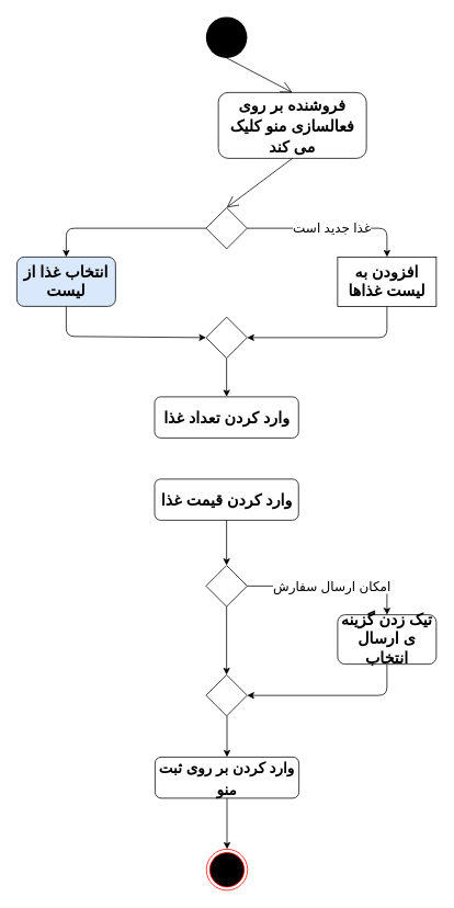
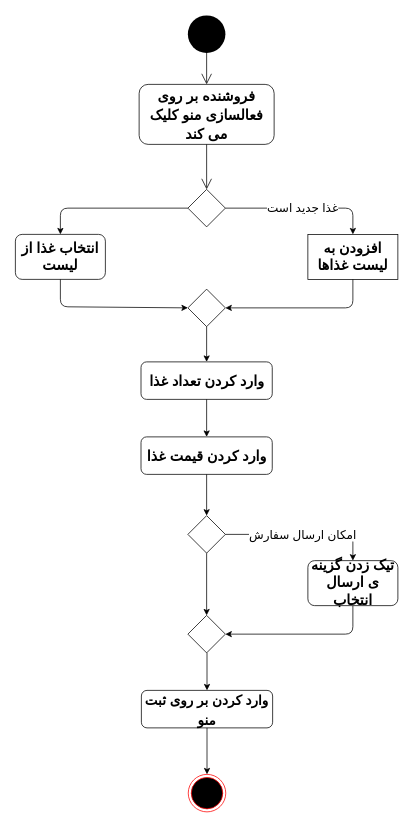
  <mxCell id="0" />
  <mxCell id="1" parent="0" />
  <mxCell id="2" value="" style="ellipse;fillColor=#000000;strokeColor=none;" vertex="1" parent="1"><mxGeometry x="250" y="20" width="50" height="50" as="geometry" /></mxCell>
- <mxCell id="3" value="&lt;font style=&quot;font-size: 19px&quot;&gt;فروشنده بر روی فعالسازی منو کلیک می کند&lt;/font&gt;" style="shape=rect;html=1;rounded=1;whiteSpace=wrap;align=center;fontSize=21;fontStyle=1" vertex="1" parent="1"><mxGeometry x="265" y="112" width="180" height="80" as="geometry" /></mxCell>
+ <mxCell id="3" value="&lt;font style=&quot;font-size: 19px&quot;&gt;فروشنده بر روی فعالسازی منو کلیک می کند&lt;/font&gt;" style="shape=rect;html=1;rounded=1;whiteSpace=wrap;align=center;fontSize=21;fontStyle=1" vertex="1" parent="1"><mxGeometry x="185" y="112" width="180" height="80" as="geometry" /></mxCell>
  <mxCell id="4" value="" style="endArrow=open;endFill=1;endSize=12;html=1;fontSize=21;exitX=0.5;exitY=1;exitDx=0;exitDy=0;entryX=0.5;entryY=0;entryDx=0;entryDy=0;" edge="1" parent="1" source="2" target="3"><mxGeometry width="160" relative="1" as="geometry"><mxPoint x="300" y="270" as="sourcePoint" /><mxPoint x="460" y="270" as="targetPoint" /></mxGeometry></mxCell>
  <mxCell id="5" value="" style="rhombus;fontSize=21;" vertex="1" parent="1"><mxGeometry x="250" y="252" width="50" height="50" as="geometry" /></mxCell>
  <mxCell id="6" value="" style="endArrow=open;endFill=1;endSize=12;html=1;fontSize=21;exitX=0.5;exitY=1;exitDx=0;exitDy=0;entryX=0.5;entryY=0;entryDx=0;entryDy=0;" edge="1" parent="1" source="3" target="5"><mxGeometry width="160" relative="1" as="geometry"><mxPoint x="275" y="350" as="sourcePoint" /><mxPoint x="314" y="430" as="targetPoint" /></mxGeometry></mxCell>
  <mxCell id="7" value="" style="ellipse;html=1;shape=endState;fillColor=#000000;strokeColor=#ff0000;fontSize=21;" vertex="1" parent="1"><mxGeometry x="250.5" y="1032" width="50" height="50" as="geometry" /></mxCell>
  <mxCell id="8" value="&lt;font style=&quot;font-size: 19px&quot;&gt;وارد کردن تعداد غذا&lt;/font&gt;" style="shape=rect;html=1;rounded=1;whiteSpace=wrap;align=center;fontSize=21;fontStyle=1" vertex="1" parent="1"><mxGeometry x="187.5" y="482" width="175" height="50" as="geometry" /></mxCell>
  <mxCell id="9" value="&lt;font style=&quot;font-size: 19px&quot;&gt;وارد کردن قیمت غذا&lt;/font&gt;" style="shape=rect;html=1;rounded=1;whiteSpace=wrap;align=center;fontSize=21;fontStyle=1" vertex="1" parent="1"><mxGeometry x="187.5" y="582" width="175" height="50" as="geometry" /></mxCell>
  <mxCell id="10" value="&lt;font style=&quot;font-size: 16px&quot;&gt;غذا جدید است&lt;/font&gt;" style="endArrow=classic;html=1;exitX=1;exitY=0.5;exitDx=0;exitDy=0;entryX=0.5;entryY=0;entryDx=0;entryDy=0;" edge="1" parent="1" source="5" target="13"><mxGeometry width="50" height="50" relative="1" as="geometry"><mxPoint x="300" y="322" as="sourcePoint" /><mxPoint x="470" y="277" as="targetPoint" /><Array as="points"><mxPoint x="470" y="277" /></Array></mxGeometry></mxCell>
  <mxCell id="11" value="" style="endArrow=classic;html=1;exitX=0;exitY=0.5;exitDx=0;exitDy=0;entryX=0.5;entryY=0;entryDx=0;entryDy=0;" edge="1" parent="1" source="5" target="16"><mxGeometry width="50" height="50" relative="1" as="geometry"><mxPoint x="220" y="275.5" as="sourcePoint" /><mxPoint x="220" y="410.5" as="targetPoint" /><Array as="points"><mxPoint x="80" y="277" /></Array></mxGeometry></mxCell>
  <mxCell id="12" value="" style="rhombus;fontSize=21;" vertex="1" parent="1"><mxGeometry x="250" y="385" width="50" height="50" as="geometry" /></mxCell>
  <mxCell id="13" value="&lt;font size=&quot;1&quot;&gt;&lt;b style=&quot;font-size: 19px&quot;&gt;افزودن به لیست غذاها&lt;/b&gt;&lt;/font&gt;" style="whiteSpace=wrap;html=1;rounded=0;" vertex="1" parent="1"><mxGeometry x="410" y="312" width="120" height="60" as="geometry" /></mxCell>
  <mxCell id="14" value="" style="endArrow=classic;html=1;exitX=0.5;exitY=1;exitDx=0;exitDy=0;entryX=1;entryY=0.5;entryDx=0;entryDy=0;" edge="1" parent="1" source="23" target="22"><mxGeometry width="50" height="50" relative="1" as="geometry"><mxPoint x="460" y="797" as="sourcePoint" /><mxPoint x="290" y="835" as="targetPoint" /><Array as="points"><mxPoint x="470" y="845" /></Array></mxGeometry></mxCell>
  <mxCell id="15" value="" style="endArrow=classic;html=1;exitX=0.5;exitY=1;exitDx=0;exitDy=0;entryX=0.5;entryY=0;entryDx=0;entryDy=0;" edge="1" parent="1" source="12" target="8"><mxGeometry width="50" height="50" relative="1" as="geometry"><mxPoint x="285" y="332" as="sourcePoint" /><mxPoint x="285" y="415" as="targetPoint" /></mxGeometry></mxCell>
- <mxCell id="16" value="&lt;font size=&quot;1&quot;&gt;&lt;b style=&quot;font-size: 19px&quot;&gt;انتخاب غذا از لیست&lt;/b&gt;&lt;/font&gt;" style="rounded=1;whiteSpace=wrap;html=1;fillColor=#dae8fc;" vertex="1" parent="1"><mxGeometry x="20" y="312" width="120" height="60" as="geometry" /></mxCell>
+ <mxCell id="16" value="&lt;font size=&quot;1&quot;&gt;&lt;b style=&quot;font-size: 19px&quot;&gt;انتخاب غذا از لیست&lt;/b&gt;&lt;/font&gt;" style="rounded=1;whiteSpace=wrap;html=1;" vertex="1" parent="1"><mxGeometry x="20" y="312" width="120" height="60" as="geometry" /></mxCell>
  <mxCell id="17" value="" style="endArrow=classic;html=1;exitX=0.5;exitY=1;exitDx=0;exitDy=0;entryX=0;entryY=0.5;entryDx=0;entryDy=0;" edge="1" parent="1" source="16" target="12"><mxGeometry width="50" height="50" relative="1" as="geometry"><mxPoint x="210" y="380.5" as="sourcePoint" /><mxPoint x="220" y="408.5" as="targetPoint" /><Array as="points"><mxPoint x="80" y="408.5" /></Array></mxGeometry></mxCell>
+ <mxCell id="18" value="" style="endArrow=classic;html=1;entryX=0.5;entryY=0;entryDx=0;entryDy=0;exitX=0.5;exitY=1;exitDx=0;exitDy=0;" edge="1" parent="1" source="8" target="9"><mxGeometry width="50" height="50" relative="1" as="geometry"><mxPoint x="130" y="562" as="sourcePoint" /><mxPoint x="180" y="512" as="targetPoint" /></mxGeometry></mxCell>
  <mxCell id="19" value="" style="rhombus;fontSize=21;" vertex="1" parent="1"><mxGeometry x="250" y="687" width="50" height="50" as="geometry" /></mxCell>
  <mxCell id="20" value="&lt;font style=&quot;font-size: 16px&quot;&gt;امکان ارسال سفارش&lt;/font&gt;" style="endArrow=classic;html=1;exitX=1;exitY=0.5;exitDx=0;exitDy=0;entryX=0.5;entryY=0;entryDx=0;entryDy=0;" edge="1" parent="1" source="19"><mxGeometry width="50" height="50" relative="1" as="geometry"><mxPoint x="300" y="757" as="sourcePoint" /><mxPoint x="470" y="747" as="targetPoint" /><Array as="points"><mxPoint x="470" y="712" /></Array></mxGeometry></mxCell>
  <mxCell id="21" value="" style="endArrow=classic;html=1;exitX=0.5;exitY=1;exitDx=0;exitDy=0;entryX=0.5;entryY=0;entryDx=0;entryDy=0;" edge="1" parent="1" source="19" target="22"><mxGeometry width="50" height="50" relative="1" as="geometry"><mxPoint x="220" y="710.5" as="sourcePoint" /><mxPoint x="220" y="845.5" as="targetPoint" /><Array as="points" /></mxGeometry></mxCell>
  <mxCell id="22" value="" style="rhombus;fontSize=21;" vertex="1" parent="1"><mxGeometry x="250" y="820" width="50" height="50" as="geometry" /></mxCell>
  <mxCell id="23" value="&lt;span style=&quot;font-size: 19px&quot;&gt;&lt;b&gt;تیک زدن گزینه ی ارسال انتخاب&lt;/b&gt;&lt;/span&gt;" style="rounded=1;whiteSpace=wrap;html=1;" vertex="1" parent="1"><mxGeometry x="410" y="747" width="120" height="60" as="geometry" /></mxCell>
  <mxCell id="24" value="" style="endArrow=classic;html=1;exitX=0.5;exitY=1;exitDx=0;exitDy=0;entryX=1;entryY=0.5;entryDx=0;entryDy=0;" edge="1" parent="1" source="13" target="12"><mxGeometry width="50" height="50" relative="1" as="geometry"><mxPoint x="495" y="772" as="sourcePoint" /><mxPoint x="285" y="810" as="targetPoint" /><Array as="points"><mxPoint x="470" y="410" /></Array></mxGeometry></mxCell>
  <mxCell id="25" value="" style="endArrow=classic;html=1;entryX=0.5;entryY=0;entryDx=0;entryDy=0;exitX=0.5;exitY=1;exitDx=0;exitDy=0;" edge="1" parent="1" source="9" target="19"><mxGeometry width="50" height="50" relative="1" as="geometry"><mxPoint x="285" y="552" as="sourcePoint" /><mxPoint x="285" y="592" as="targetPoint" /></mxGeometry></mxCell>
  <mxCell id="26" value="&lt;font style=&quot;font-size: 18px&quot;&gt;وارد کردن بر روی ثبت منو&lt;/font&gt;" style="shape=rect;html=1;rounded=1;whiteSpace=wrap;align=center;fontSize=21;fontStyle=1" vertex="1" parent="1"><mxGeometry x="188" y="920" width="175" height="50" as="geometry" /></mxCell>
  <mxCell id="27" value="" style="endArrow=classic;html=1;entryX=0.5;entryY=0;entryDx=0;entryDy=0;exitX=0.5;exitY=1;exitDx=0;exitDy=0;" edge="1" parent="1" target="26"><mxGeometry width="50" height="50" relative="1" as="geometry"><mxPoint x="275.5" y="870" as="sourcePoint" /><mxPoint x="180.5" y="850" as="targetPoint" /></mxGeometry></mxCell>
  <mxCell id="28" value="" style="endArrow=classic;html=1;entryX=0.5;entryY=0;entryDx=0;entryDy=0;exitX=0.5;exitY=1;exitDx=0;exitDy=0;" edge="1" parent="1" source="26" target="7"><mxGeometry width="50" height="50" relative="1" as="geometry"><mxPoint x="285.5" y="890" as="sourcePoint" /><mxPoint x="275.5" y="1025" as="targetPoint" /></mxGeometry></mxCell>
